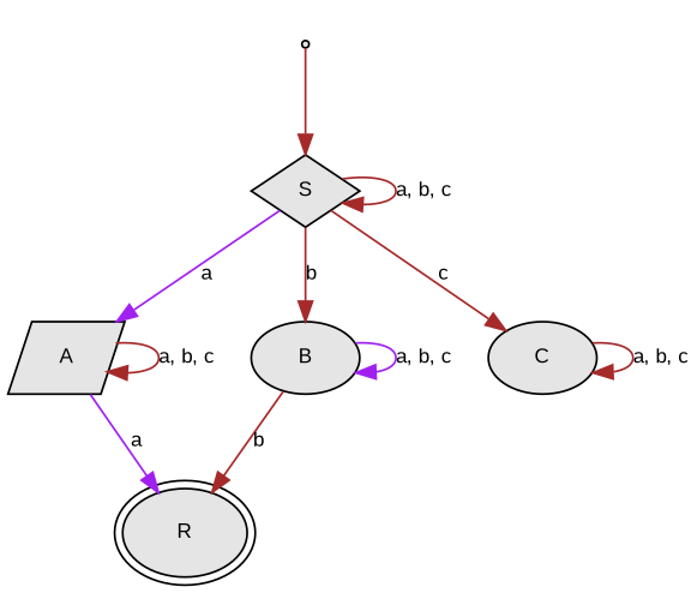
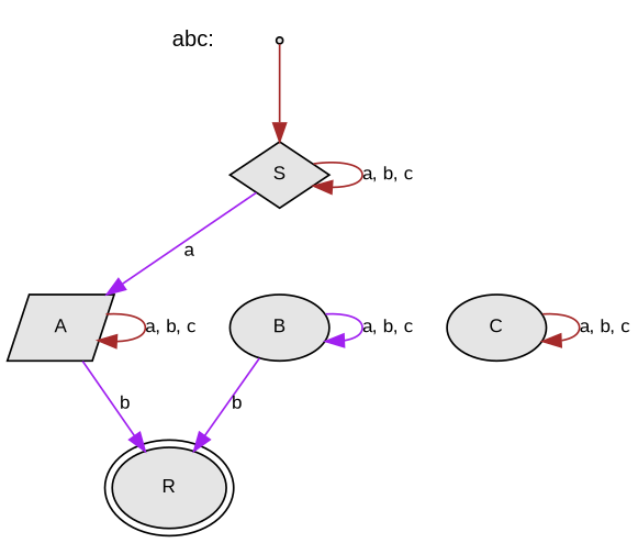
  digraph {
    rankdir=TB
    node [fillcolor=gray90 fontname=Arial fontsize=10 shape=ellipse style=filled peripheries=1]
    edge [color=brown fontname=Arial fontsize=10]
+   "abc:" [fontsize=12 shape=none style="" peripheries=""]
    START [shape=point peripheries=""]
    S [shape=diamond]
    A [shape=parallelogram]
    B
    C
    R [peripheries=2]
    START -> S [fontname="" fontsize=""]
    S -> S [label="a, b, c"]
    S -> A [color=purple label=a]
-   S -> B [label=b]
-   S -> C [label=c]
    A -> A [label="a, b, c"]
-   A -> R [color=purple label=a]
+   A -> R [color=purple label=b]
    B -> B [color=purple label="a, b, c"]
-   B -> R [label=b]
+   B -> R [color=purple label=b]
    C -> C [label="a, b, c"]
  }
